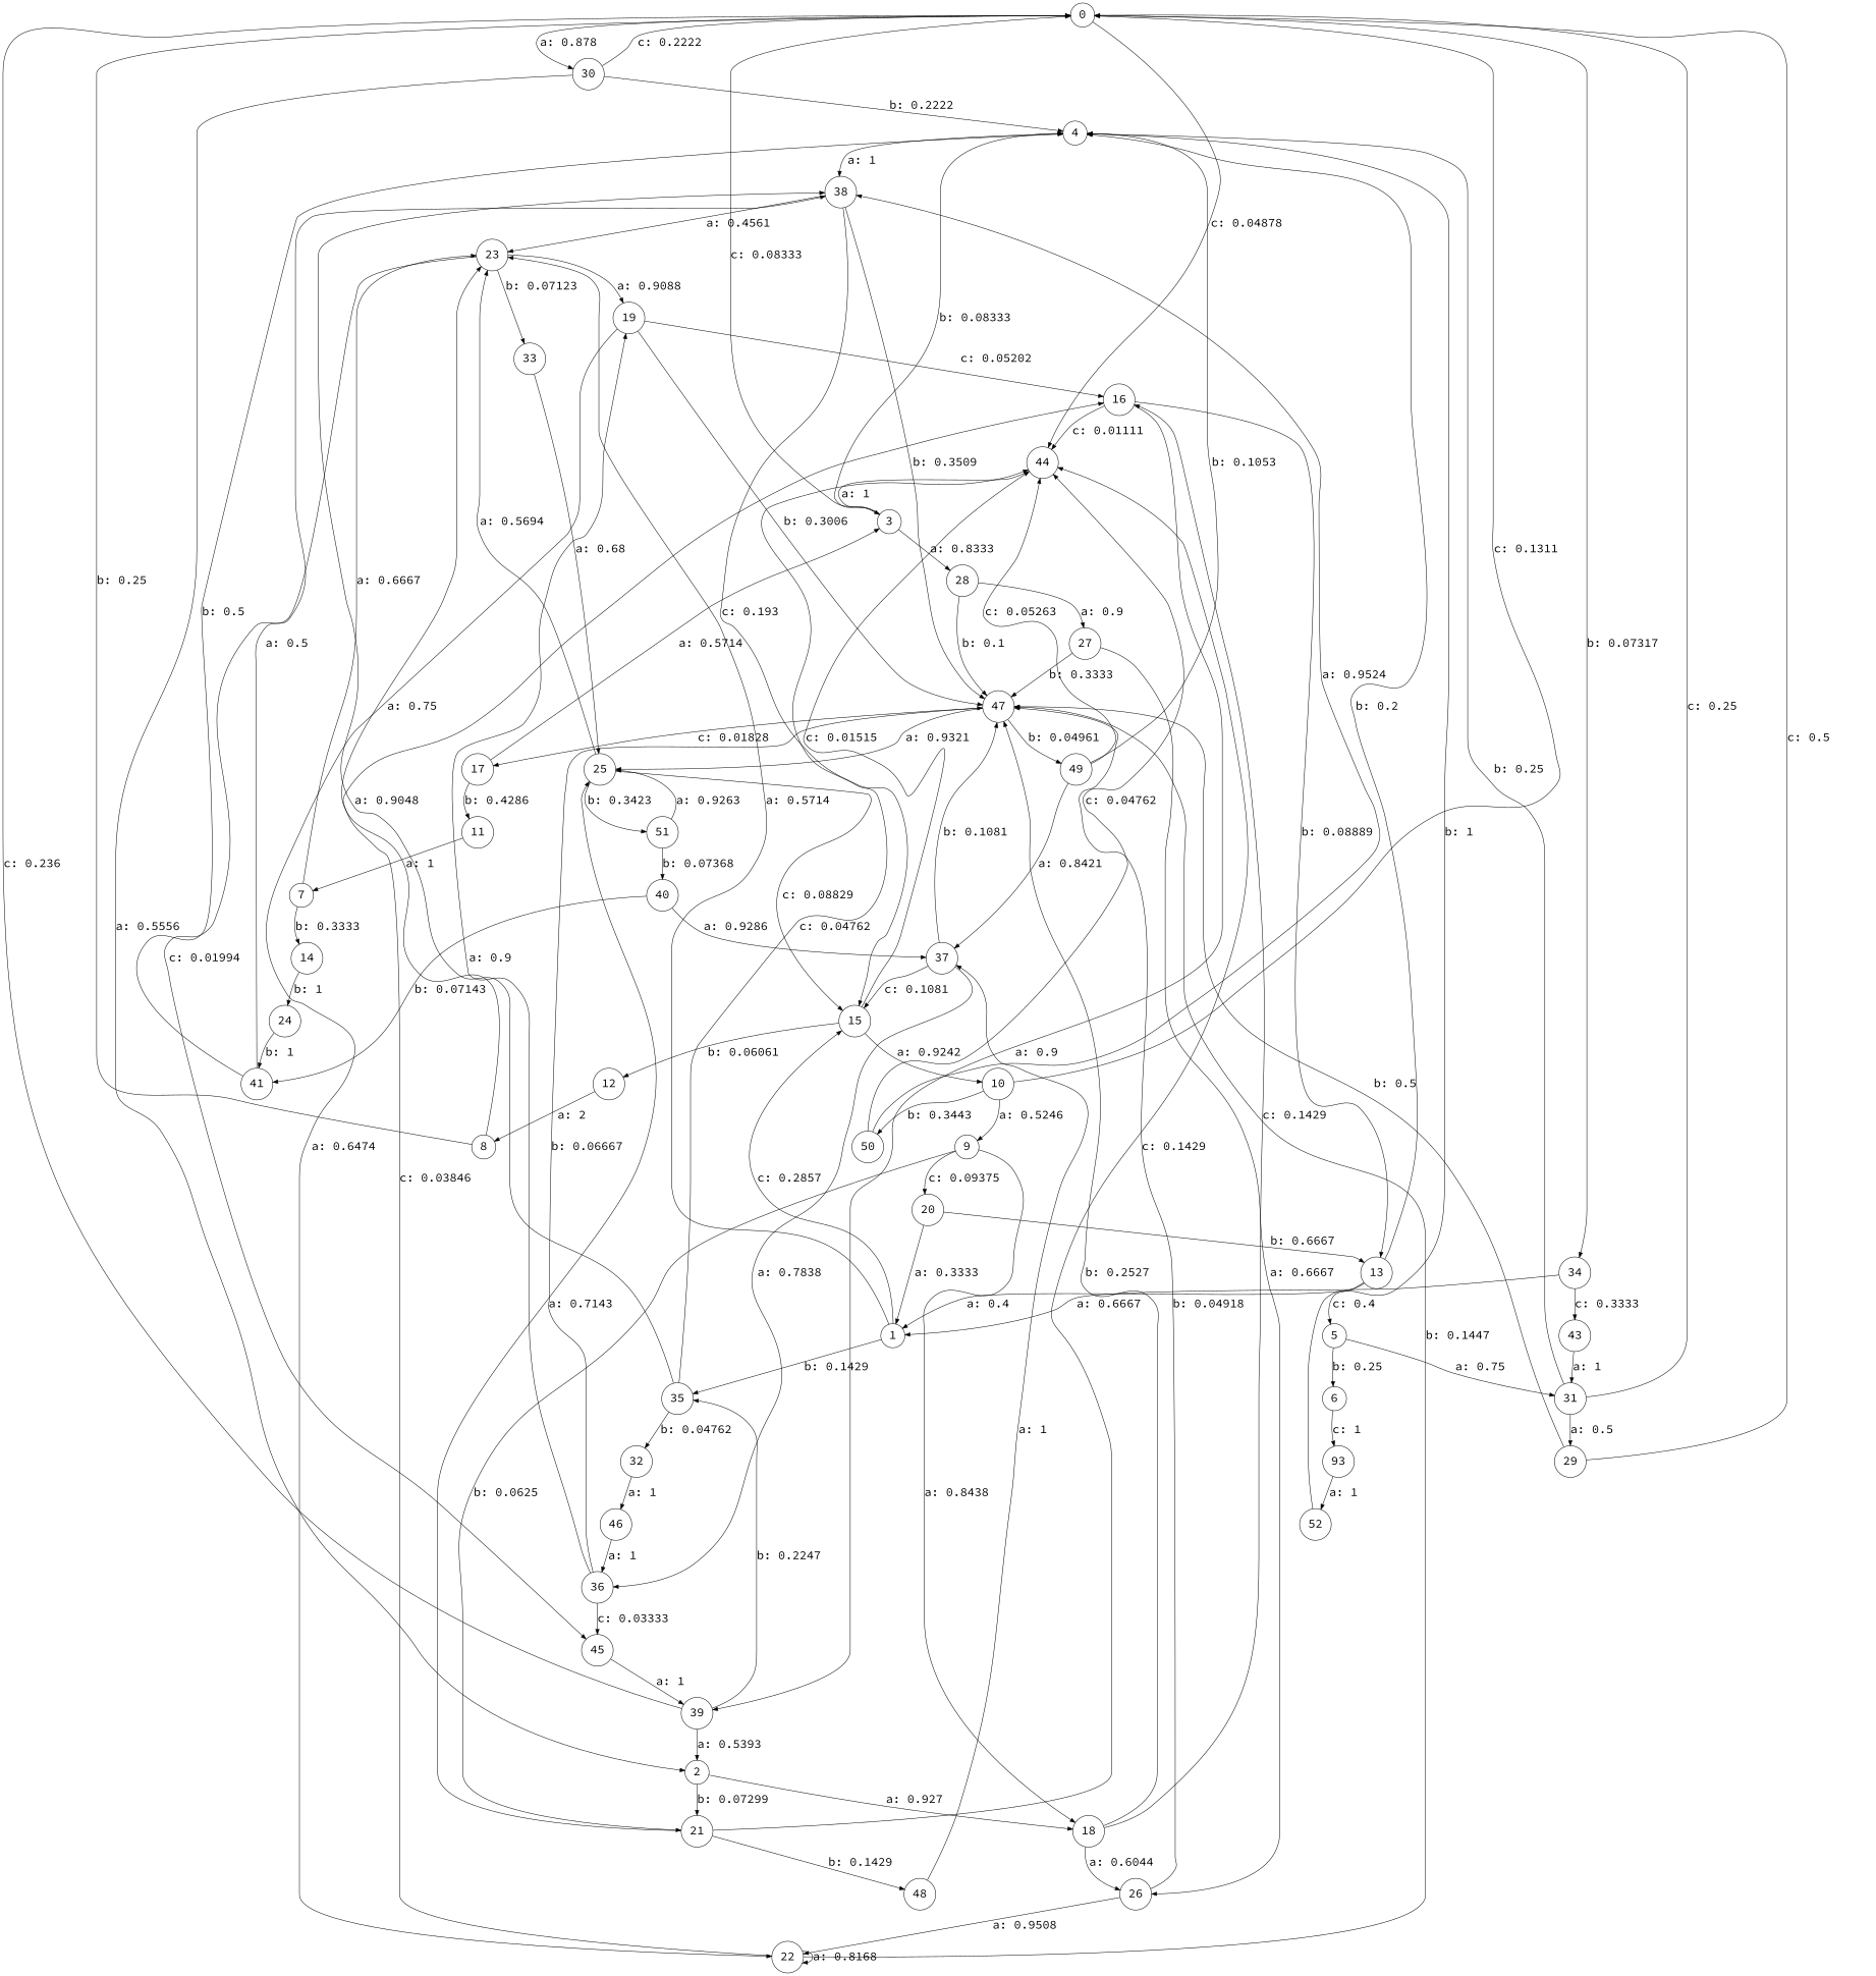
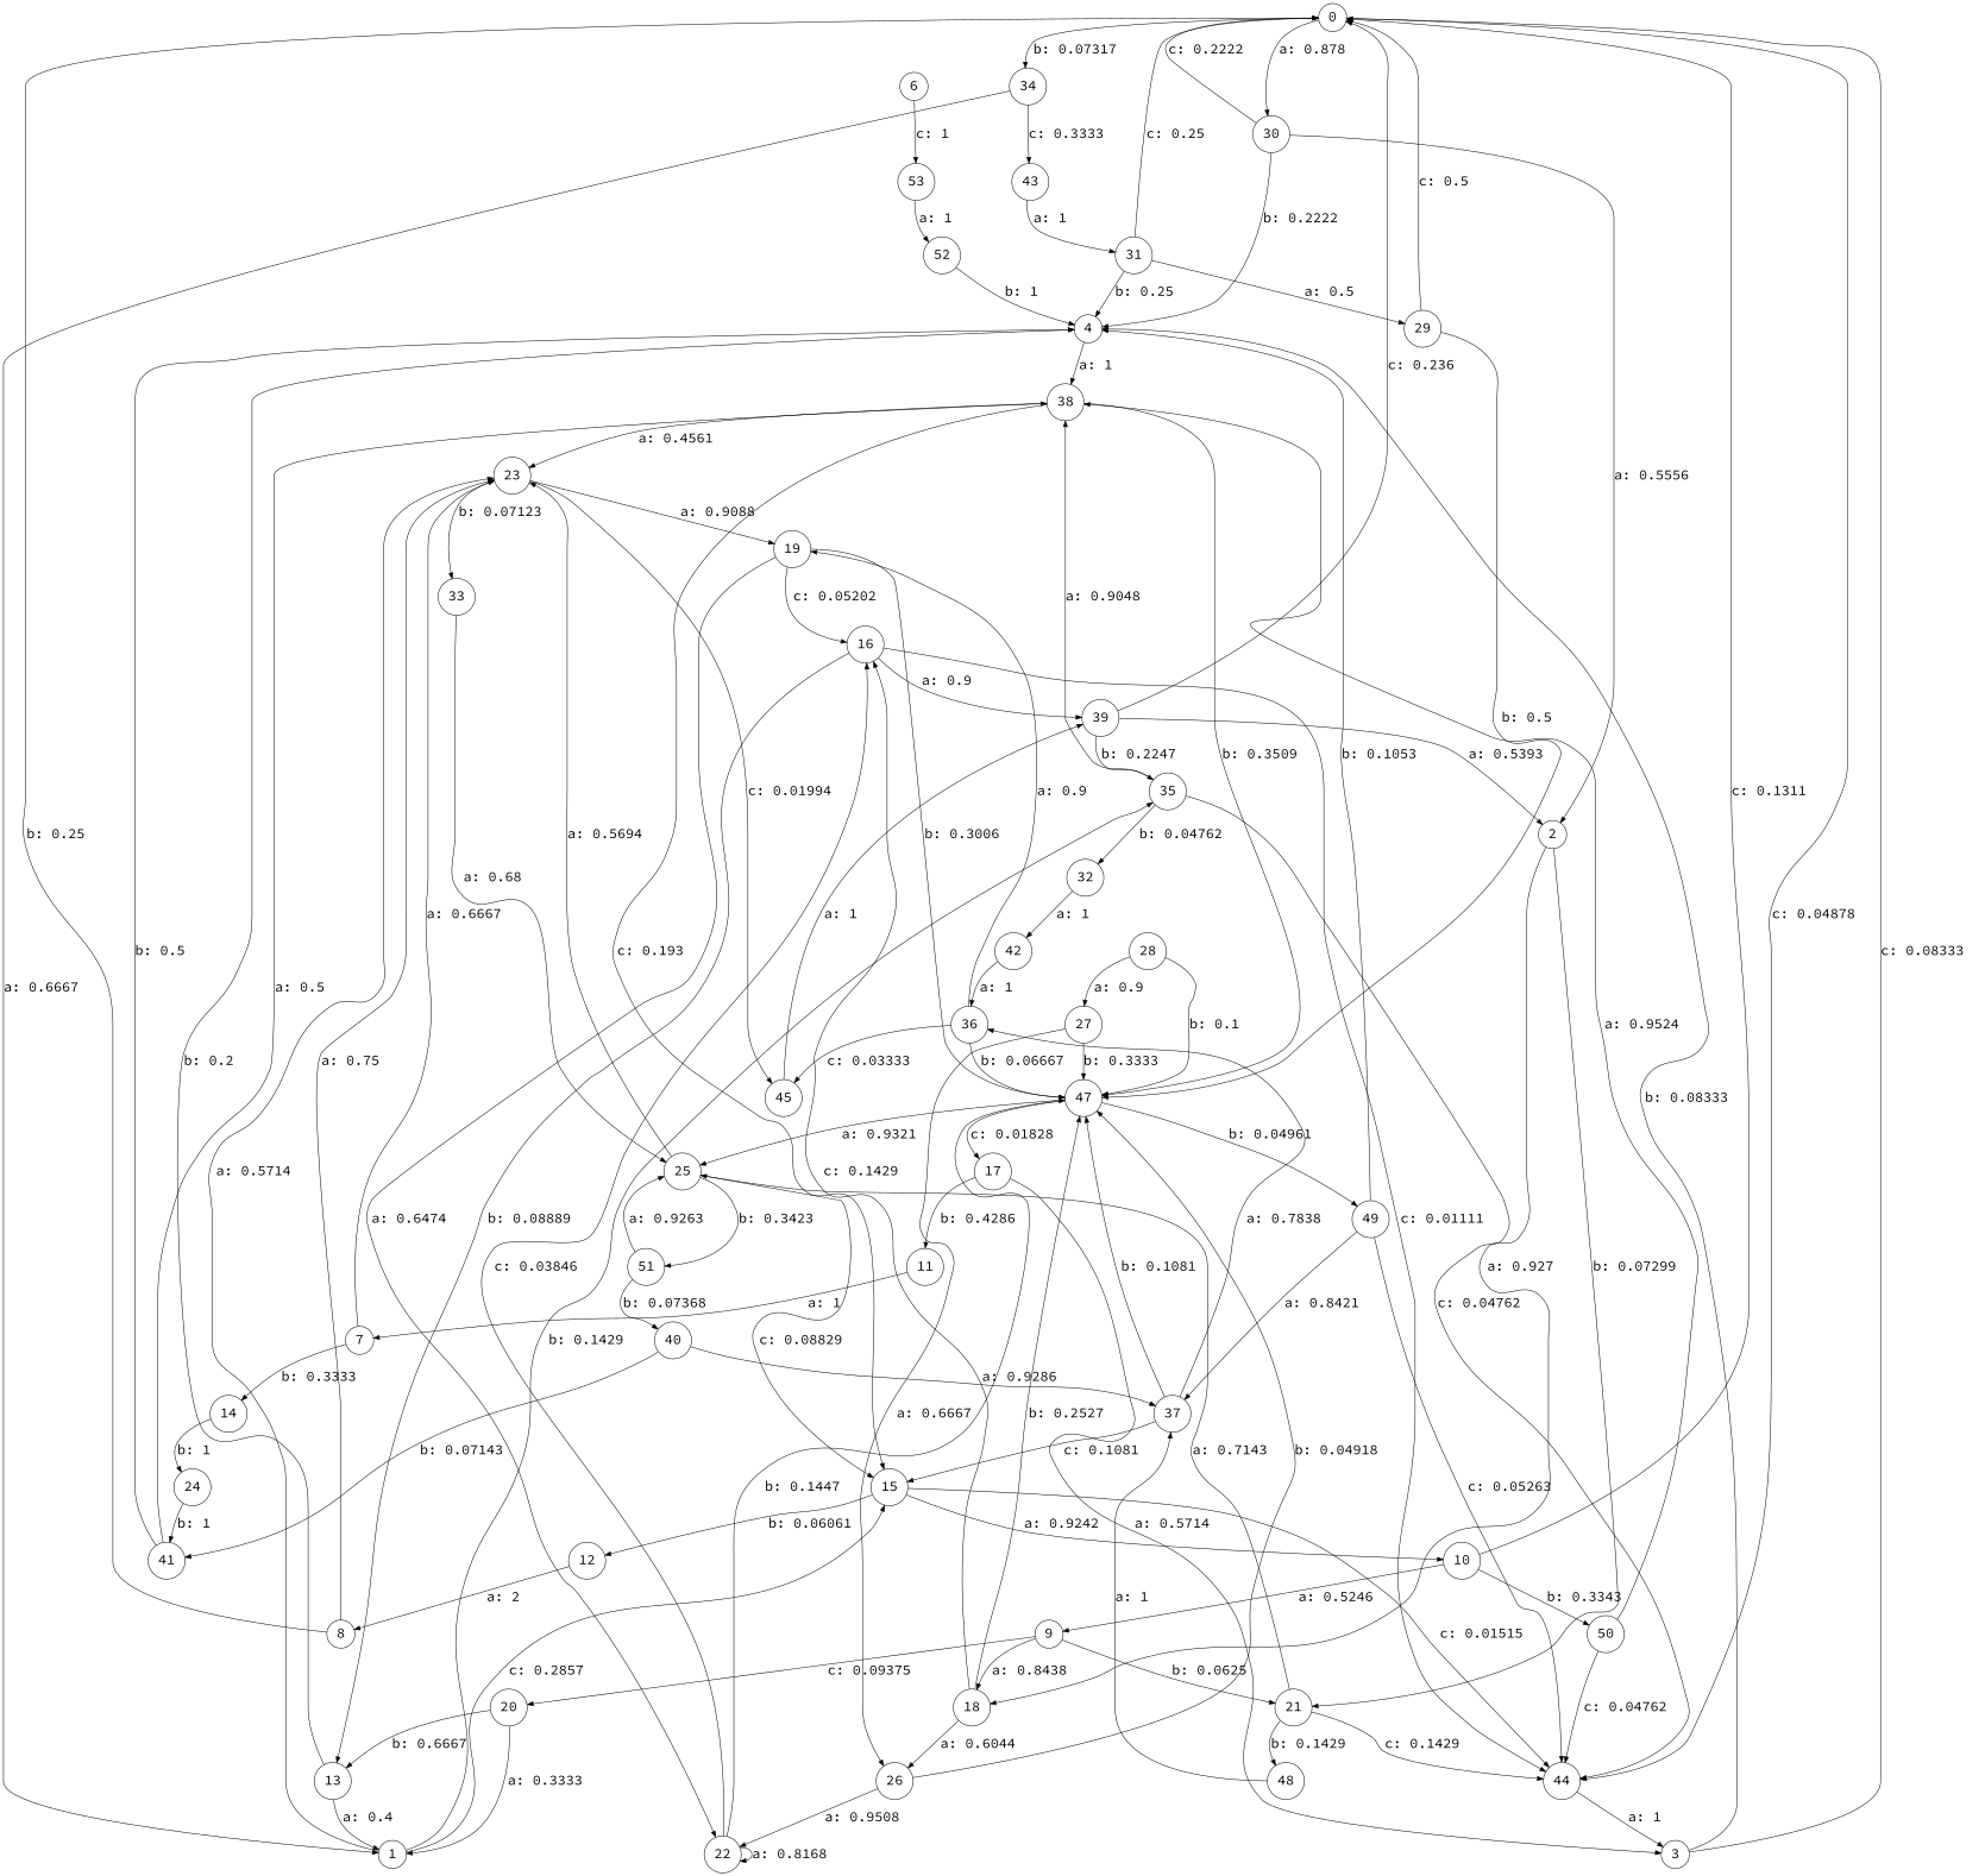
  digraph {
    fontname="Source Code Pro"
    node [fontname="Source Code Pro" fontsize=24 shape=circle]
    edge [fontname="Source Code Pro" fontsize=24]
    0
    30
    34
    44
    2
    4
    1
    43
    3
    18
    21
    38
    23
    35
    15
    31
    28
    19
    33
    45
    32
    10
    12
    16
    47
    22
    25
    39
-   46
+   46 [label=42]
    9
    50
    8
    26
    48
    13
    17
    49
    51
    37
    27
-   5
    6
    29
-   53 [label=93]
+   53
    52
    7
    14
    24
    41
    20
    11
    40
    36
    0 -> 30 [label="a: 0.878    "]
    0 -> 34 [label="b: 0.07317  "]
    0 -> 44 [label="c: 0.04878  "]
    30 -> 0 [label="c: 0.2222   "]
    30 -> 2 [label="a: 0.5556   "]
    30 -> 4 [label="b: 0.2222   "]
    34 -> 1 [label="a: 0.6667   "]
    34 -> 43 [label="c: 0.3333   "]
    44 -> 3 [label="a: 1        "]
    2 -> 18 [label="a: 0.927    "]
    2 -> 21 [label="b: 0.07299  "]
    4 -> 38 [label="a: 1        "]
    1 -> 23 [label="a: 0.5714   "]
    1 -> 35 [label="b: 0.1429   "]
    1 -> 15 [label="c: 0.2857   "]
    43 -> 31 [label="a: 1        "]
    3 -> 0 [label="c: 0.08333  "]
    3 -> 4 [label="b: 0.08333  "]
-   3 -> 28 [label="a: 0.8333   "]
    18 -> 16 [label="c: 0.1429   "]
    18 -> 47 [label="b: 0.2527   "]
    18 -> 26 [label="a: 0.6044   "]
    21 -> 44 [label="c: 0.1429   "]
    21 -> 25 [label="a: 0.7143   "]
    21 -> 48 [label="b: 0.1429   "]
    38 -> 23 [label="a: 0.4561   "]
    38 -> 15 [label="c: 0.193    "]
    38 -> 47 [label="b: 0.3509   "]
    23 -> 19 [label="a: 0.9088   "]
    23 -> 33 [label="b: 0.07123  "]
    23 -> 45 [label="c: 0.01994  "]
    35 -> 44 [label="c: 0.04762  "]
    35 -> 38 [label="a: 0.9048   "]
    35 -> 32 [label="b: 0.04762  "]
    15 -> 44 [label="c: 0.01515  "]
    15 -> 10 [label="a: 0.9242   "]
    15 -> 12 [label="b: 0.06061  "]
    31 -> 0 [label="c: 0.25     "]
    31 -> 4 [label="b: 0.25     "]
    31 -> 29 [label="a: 0.5      "]
    28 -> 47 [label="b: 0.1      "]
    28 -> 27 [label="a: 0.9      "]
    19 -> 16 [label="c: 0.05202  "]
    19 -> 47 [label="b: 0.3006   "]
    19 -> 22 [label="a: 0.6474   "]
    33 -> 25 [label="a: 0.68     "]
    45 -> 39 [label="a: 1        "]
    32 -> 46 [label="a: 1        "]
    10 -> 0 [label="c: 0.1311   "]
    10 -> 9 [label="a: 0.5246   "]
-   10 -> 50 [label="b: 0.3443   "]
+   10 -> 50 [label="b: 0.3343   "]
    12 -> 8 [label="a: 2        "]
    16 -> 44 [label="c: 0.01111  "]
    16 -> 39 [label="a: 0.9      "]
    16 -> 13 [label="b: 0.08889  "]
    47 -> 25 [label="a: 0.9321   "]
    47 -> 17 [label="c: 0.01828  "]
    47 -> 49 [label="b: 0.04961  "]
    22 -> 16 [label="c: 0.03846  "]
    22 -> 47 [label="b: 0.1447   "]
    22 -> 22 [label="a: 0.8168   "]
    25 -> 23 [label="a: 0.5694   "]
    25 -> 15 [label="c: 0.08829  "]
    25 -> 51 [label="b: 0.3423   "]
    39 -> 0 [label="c: 0.236    "]
    39 -> 2 [label="a: 0.5393   "]
    39 -> 35 [label="b: 0.2247   "]
    46 -> 36 [label="a: 1        "]
    9 -> 18 [label="a: 0.8438   "]
    9 -> 21 [label="b: 0.0625   "]
    9 -> 20 [label="c: 0.09375  "]
    50 -> 44 [label="c: 0.04762  "]
    50 -> 38 [label="a: 0.9524   "]
    8 -> 0 [label="b: 0.25     "]
    8 -> 23 [label="a: 0.75     "]
    26 -> 47 [label="b: 0.04918  "]
    26 -> 22 [label="a: 0.9508   "]
    48 -> 37 [label="a: 1        "]
    13 -> 4 [label="b: 0.2      "]
    13 -> 1 [label="a: 0.4      "]
-   13 -> 5 [label="c: 0.4      "]
    17 -> 3 [label="a: 0.5714   "]
    17 -> 11 [label="b: 0.4286   "]
    49 -> 44 [label="c: 0.05263  "]
    49 -> 4 [label="b: 0.1053   "]
    49 -> 37 [label="a: 0.8421   "]
    51 -> 25 [label="a: 0.9263   "]
    51 -> 40 [label="b: 0.07368  "]
    37 -> 15 [label="c: 0.1081   "]
    37 -> 47 [label="b: 0.1081   "]
    37 -> 36 [label="a: 0.7838   "]
    27 -> 47 [label="b: 0.3333   "]
    27 -> 26 [label="a: 0.6667   "]
-   5 -> 31 [label="a: 0.75     "]
-   5 -> 6 [label="b: 0.25     "]
    6 -> 53 [label="c: 1        "]
    29 -> 0 [label="c: 0.5      "]
    29 -> 47 [label="b: 0.5      "]
    53 -> 52 [label="a: 1        "]
    52 -> 4 [label="b: 1        "]
    7 -> 23 [label="a: 0.6667   "]
    7 -> 14 [label="b: 0.3333   "]
    14 -> 24 [label="b: 1        "]
    24 -> 41 [label="b: 1        "]
    41 -> 4 [label="b: 0.5      "]
    41 -> 38 [label="a: 0.5      "]
    20 -> 1 [label="a: 0.3333   "]
    20 -> 13 [label="b: 0.6667   "]
    11 -> 7 [label="a: 1        "]
    40 -> 37 [label="a: 0.9286   "]
    40 -> 41 [label="b: 0.07143  "]
    36 -> 19 [label="a: 0.9      "]
    36 -> 45 [label="c: 0.03333  "]
    36 -> 47 [label="b: 0.06667  "]
  }
